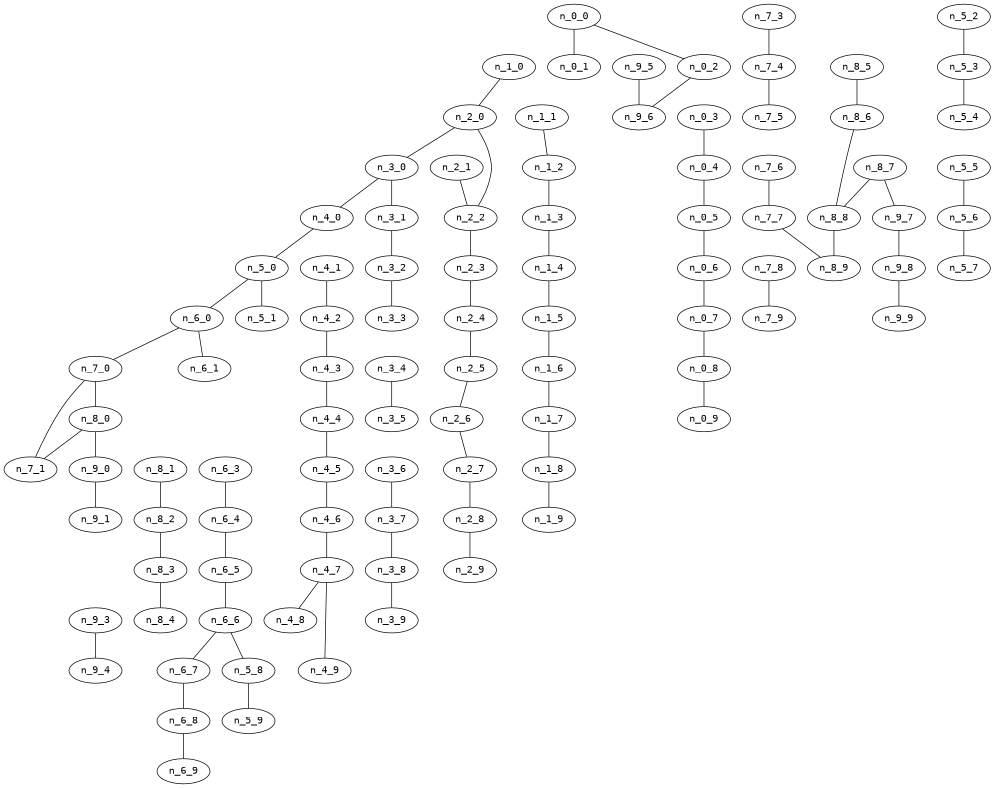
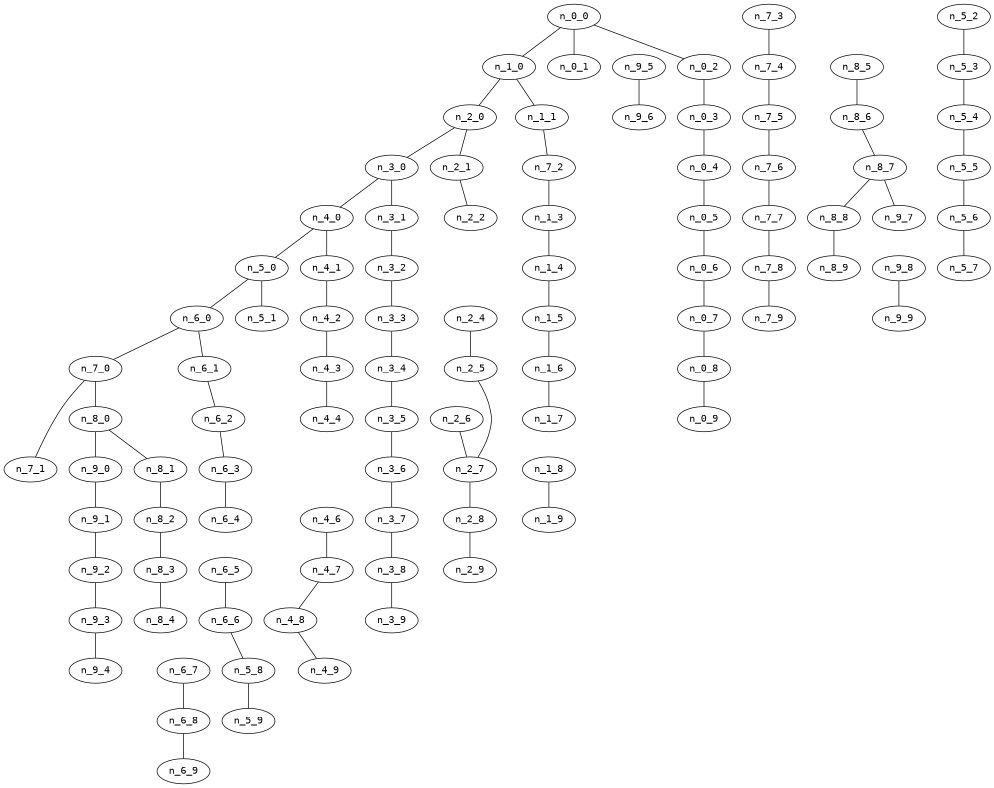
  graph {
    fontname="DejaVu Sans Mono"
    node [fontname="DejaVu Sans Mono"]
    edge [fontname="DejaVu Sans Mono"]
    n_0_0
    n_1_0
    n_0_1
    n_0_2
    n_2_0
    n_1_1
    n_3_0
    n_2_1
-   n_1_2
+   n_1_2 [label=n_7_2]
    n_4_0
    n_3_1
    n_2_2
    n_5_0
    n_4_1
    n_3_2
    n_6_0
    n_5_1
    n_4_2
    n_7_0
    n_6_1
    n_8_0
    n_7_1
+   n_6_2
    n_9_0
    n_8_1
    n_9_1
    n_8_2
+   n_9_2
    n_9_3
    n_9_4
    n_9_5
    n_9_6
    n_9_7
    n_9_8
    n_9_9
    n_8_3
    n_8_4
    n_8_5
    n_8_6
    n_8_7
    n_8_8
    n_8_9
    n_7_3
    n_7_4
    n_7_5
    n_7_6
    n_7_7
    n_7_8
    n_7_9
    n_6_3
    n_6_4
    n_6_5
    n_6_6
    n_6_7
    n_5_8
    n_6_8
    n_6_9
    n_5_2
    n_5_3
    n_5_4
    n_5_5
    n_5_6
    n_5_7
    n_5_9
    n_4_3
    n_4_4
-   n_4_5
    n_4_6
    n_4_7
    n_4_8
    n_4_9
    n_3_3
    n_3_4
    n_3_5
    n_3_6
    n_3_7
    n_3_8
    n_3_9
-   n_2_3
    n_2_4
    n_2_5
    n_2_6
    n_2_7
    n_2_8
    n_2_9
    n_1_3
    n_1_4
    n_1_5
    n_1_6
    n_1_7
    n_1_8
    n_1_9
    n_0_3
    n_0_4
    n_0_5
    n_0_6
    n_0_7
    n_0_8
    n_0_9
+   n_0_0 -- n_1_0
    n_0_0 -- n_0_1
    n_0_0 -- n_0_2
    n_1_0 -- n_2_0
-   n_0_2 -- n_9_6
+   n_1_0 -- n_1_1
+   n_0_2 -- n_0_3
    n_2_0 -- n_3_0
-   n_2_0 -- n_2_2
+   n_2_0 -- n_2_1
    n_1_1 -- n_1_2
    n_3_0 -- n_4_0
    n_3_0 -- n_3_1
    n_2_1 -- n_2_2
    n_1_2 -- n_1_3
    n_4_0 -- n_5_0
+   n_4_0 -- n_4_1
    n_3_1 -- n_3_2
-   n_2_2 -- n_2_3
    n_5_0 -- n_6_0
    n_5_0 -- n_5_1
    n_4_1 -- n_4_2
    n_3_2 -- n_3_3
    n_6_0 -- n_7_0
    n_6_0 -- n_6_1
    n_4_2 -- n_4_3
    n_7_0 -- n_8_0
    n_7_0 -- n_7_1
+   n_6_1 -- n_6_2
    n_8_0 -- n_9_0
-   n_8_0 -- n_7_1
+   n_8_0 -- n_8_1
+   n_6_2 -- n_6_3
    n_9_0 -- n_9_1
    n_8_1 -- n_8_2
+   n_9_1 -- n_9_2
    n_8_2 -- n_8_3
+   n_9_2 -- n_9_3
    n_9_3 -- n_9_4
    n_9_5 -- n_9_6
-   n_9_7 -- n_9_8
    n_9_8 -- n_9_9
    n_8_3 -- n_8_4
    n_8_5 -- n_8_6
-   n_8_6 -- n_8_8
+   n_8_6 -- n_8_7
    n_8_7 -- n_9_7
    n_8_7 -- n_8_8
    n_8_8 -- n_8_9
    n_7_3 -- n_7_4
    n_7_4 -- n_7_5
+   n_7_5 -- n_7_6
    n_7_6 -- n_7_7
-   n_7_7 -- n_8_9
+   n_7_7 -- n_7_8
    n_7_8 -- n_7_9
    n_6_3 -- n_6_4
-   n_6_4 -- n_6_5
    n_6_5 -- n_6_6
-   n_6_6 -- n_6_7
    n_6_6 -- n_5_8
    n_6_7 -- n_6_8
    n_5_8 -- n_5_9
    n_6_8 -- n_6_9
    n_5_2 -- n_5_3
    n_5_3 -- n_5_4
+   n_5_4 -- n_5_5
    n_5_5 -- n_5_6
    n_5_6 -- n_5_7
    n_4_3 -- n_4_4
-   n_4_4 -- n_4_5
-   n_4_5 -- n_4_6
    n_4_6 -- n_4_7
    n_4_7 -- n_4_8
-   n_4_7 -- n_4_9
+   n_4_8 -- n_4_9
+   n_3_3 -- n_3_4
    n_3_4 -- n_3_5
+   n_3_5 -- n_3_6
    n_3_6 -- n_3_7
    n_3_7 -- n_3_8
    n_3_8 -- n_3_9
-   n_2_3 -- n_2_4
    n_2_4 -- n_2_5
-   n_2_5 -- n_2_6
+   n_2_5 -- n_2_7
    n_2_6 -- n_2_7
    n_2_7 -- n_2_8
    n_2_8 -- n_2_9
    n_1_3 -- n_1_4
    n_1_4 -- n_1_5
    n_1_5 -- n_1_6
    n_1_6 -- n_1_7
-   n_1_7 -- n_1_8
    n_1_8 -- n_1_9
    n_0_3 -- n_0_4
    n_0_4 -- n_0_5
    n_0_5 -- n_0_6
    n_0_6 -- n_0_7
    n_0_7 -- n_0_8
    n_0_8 -- n_0_9
  }
